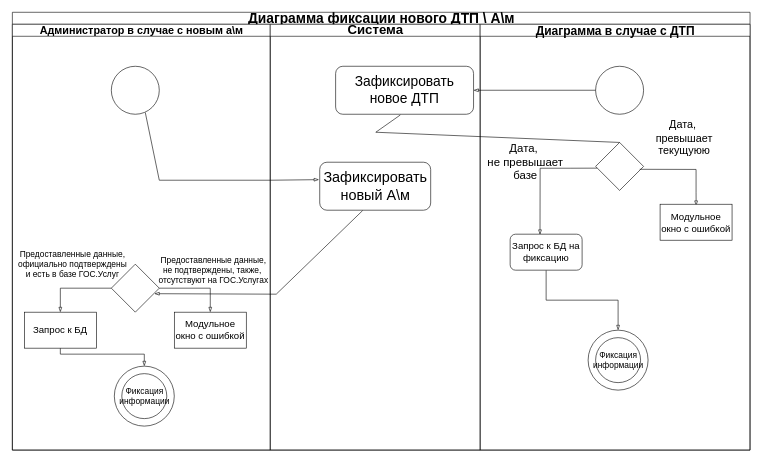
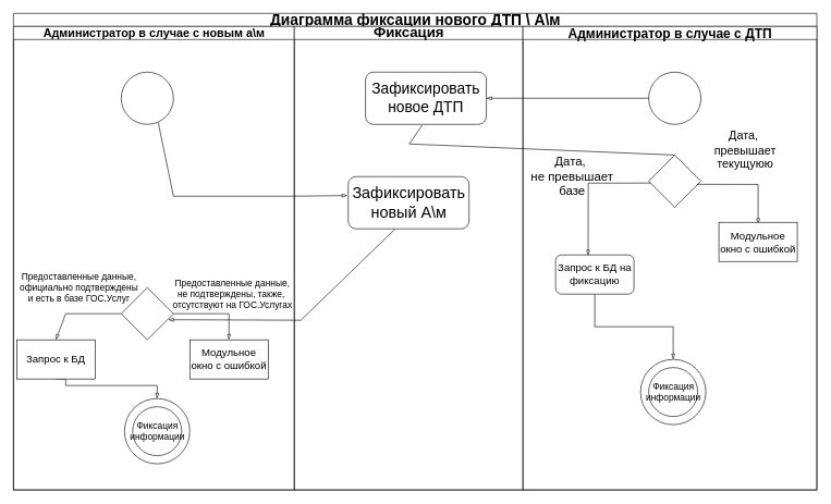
  <mxCell id="0" />
  <mxCell id="1" parent="0" />
  <mxCell id="2" value="&lt;font style=&quot;font-size: 23px;&quot;&gt;Диаграмма фиксации нового ДТП \ А\м&lt;/font&gt;" style="swimlane;childLayout=stackLayout;resizeParent=1;resizeParentMax=0;startSize=20;html=1;" vertex="1" parent="1"><mxGeometry x="20" y="20" width="1230" height="730" as="geometry" /></mxCell>
  <mxCell id="3" value="&lt;font style=&quot;font-size: 18px;&quot;&gt;Администратор в случае с новым а\м&lt;/font&gt;" style="swimlane;startSize=20;html=1;" vertex="1" parent="2"><mxGeometry y="20" width="430" height="710" as="geometry" /></mxCell>
  <mxCell id="4" value="" style="ellipse;whiteSpace=wrap;html=1;aspect=fixed;" vertex="1" parent="3"><mxGeometry x="165" y="70" width="80" height="80" as="geometry" /></mxCell>
  <mxCell id="5" value="" style="rhombus;whiteSpace=wrap;html=1;" vertex="1" parent="3"><mxGeometry x="165" y="400" width="80" height="80" as="geometry" /></mxCell>
  <mxCell id="6" value="" style="endArrow=none;html=1;rounded=0;entryX=0;entryY=0.5;entryDx=0;entryDy=0;startArrow=blockThin;startFill=0;exitX=0.5;exitY=0;exitDx=0;exitDy=0;" edge="1" parent="3" source="12" target="5"><mxGeometry width="50" height="50" relative="1" as="geometry"><mxPoint x="70" y="490" as="sourcePoint" /><mxPoint x="120" y="460" as="targetPoint" /><Array as="points"><mxPoint x="80" y="440" /></Array></mxGeometry></mxCell>
  <mxCell id="7" value="&lt;font style=&quot;font-size: 14px;&quot;&gt;Предоставленные данные,&lt;/font&gt;&lt;div&gt;&lt;font style=&quot;font-size: 14px;&quot;&gt;официально подтверждены&lt;/font&gt;&lt;/div&gt;&lt;div&gt;&lt;font style=&quot;font-size: 14px;&quot;&gt;и есть в базе ГОС.Услуг&lt;/font&gt;&lt;/div&gt;" style="text;html=1;align=center;verticalAlign=middle;resizable=0;points=[];autosize=1;strokeColor=none;fillColor=none;" vertex="1" parent="3"><mxGeometry y="370" width="200" height="60" as="geometry" /></mxCell>
  <mxCell id="8" value="&lt;font style=&quot;font-size: 14px;&quot;&gt;Предоставленные данные,&lt;/font&gt;&lt;div&gt;&lt;span style=&quot;font-size: 14px;&quot;&gt;не подтверждены, также,&amp;nbsp;&lt;/span&gt;&lt;/div&gt;&lt;div&gt;&lt;span style=&quot;font-size: 14px;&quot;&gt;отсутствуют на ГОС.Услугах&lt;/span&gt;&lt;/div&gt;" style="text;html=1;align=center;verticalAlign=middle;resizable=0;points=[];autosize=1;strokeColor=none;fillColor=none;" vertex="1" parent="3"><mxGeometry x="230" y="380" width="210" height="60" as="geometry" /></mxCell>
  <mxCell id="9" value="" style="endArrow=none;html=1;rounded=0;entryX=1;entryY=0.5;entryDx=0;entryDy=0;startArrow=blockThin;startFill=0;exitX=0.5;exitY=0;exitDx=0;exitDy=0;" edge="1" parent="3" source="10" target="5"><mxGeometry width="50" height="50" relative="1" as="geometry"><mxPoint x="330" y="500" as="sourcePoint" /><mxPoint x="260" y="460" as="targetPoint" /><Array as="points"><mxPoint x="330" y="440" /></Array></mxGeometry></mxCell>
  <mxCell id="10" value="&lt;font style=&quot;font-size: 16px;&quot;&gt;Модульное окно с ошибкой&lt;/font&gt;" style="rounded=0;whiteSpace=wrap;html=1;" vertex="1" parent="3"><mxGeometry x="270" y="480" width="120" height="60" as="geometry" /></mxCell>
  <mxCell id="11" style="edgeStyle=orthogonalEdgeStyle;rounded=0;orthogonalLoop=1;jettySize=auto;html=1;exitX=0.5;exitY=1;exitDx=0;exitDy=0;entryX=0.5;entryY=0;entryDx=0;entryDy=0;endArrow=blockThin;endFill=0;" edge="1" parent="3" source="12" target="14"><mxGeometry relative="1" as="geometry"><Array as="points"><mxPoint x="80" y="550" /><mxPoint x="220" y="550" /></Array></mxGeometry></mxCell>
- <mxCell id="12" value="&lt;span style=&quot;font-size: 16px;&quot;&gt;Запрос к БД&lt;/span&gt;" style="rounded=0;whiteSpace=wrap;html=1;" vertex="1" parent="3"><mxGeometry x="20" y="480" width="120" height="60" as="geometry" /></mxCell>
+ <mxCell id="12" value="&lt;span style=&quot;font-size: 16px;&quot;&gt;Запрос к БД&lt;/span&gt;" style="rounded=0;whiteSpace=wrap;html=1;" vertex="1" parent="3"><mxGeometry x="5" y="480" width="120" height="60" as="geometry" /></mxCell>
  <mxCell id="13" value="" style="group" vertex="1" connectable="0" parent="3"><mxGeometry x="170" y="570" width="100" height="100" as="geometry" /></mxCell>
  <mxCell id="14" value="" style="ellipse;whiteSpace=wrap;html=1;aspect=fixed;" vertex="1" parent="13"><mxGeometry width="100" height="100" as="geometry" /></mxCell>
  <mxCell id="15" value="&lt;font style=&quot;font-size: 14px;&quot;&gt;Фиксация информации&lt;/font&gt;" style="ellipse;whiteSpace=wrap;html=1;aspect=fixed;" vertex="1" parent="13"><mxGeometry x="12.5" y="12.5" width="75" height="75" as="geometry" /></mxCell>
- <mxCell id="16" value="&lt;font style=&quot;font-size: 22px;&quot;&gt;Система&lt;/font&gt;" style="swimlane;startSize=20;html=1;" vertex="1" parent="2"><mxGeometry x="430" y="20" width="350" height="710" as="geometry" /></mxCell>
- <mxCell id="17" value="&lt;font style=&quot;font-size: 23px;&quot;&gt;Зафиксировать новое ДТП&lt;/font&gt;" style="rounded=1;whiteSpace=wrap;html=1;" vertex="1" parent="16"><mxGeometry x="109" y="70" width="230" height="80" as="geometry" /></mxCell>
+ <mxCell id="16" value="&lt;font style=&quot;font-size: 22px;&quot;&gt;Фиксация&lt;/font&gt;" style="swimlane;startSize=20;html=1;" vertex="1" parent="2"><mxGeometry x="430" y="20" width="350" height="710" as="geometry" /></mxCell>
+ <mxCell id="17" value="&lt;font style=&quot;font-size: 23px;&quot;&gt;Зафиксировать новое ДТП&lt;/font&gt;" style="rounded=1;whiteSpace=wrap;html=1;" vertex="1" parent="16"><mxGeometry x="109" y="70" width="185" height="80" as="geometry" /></mxCell>
  <mxCell id="18" value="&lt;font style=&quot;font-size: 24px;&quot;&gt;Зафиксировать новый А\м&lt;/font&gt;" style="rounded=1;whiteSpace=wrap;html=1;" vertex="1" parent="16"><mxGeometry x="82.5" y="230" width="185" height="80" as="geometry" /></mxCell>
- <mxCell id="19" value="&lt;font style=&quot;font-size: 20px;&quot;&gt;Диаграмма в случае с ДТП&lt;/font&gt;" style="swimlane;startSize=20;html=1;" vertex="1" parent="2"><mxGeometry x="780" y="20" width="450" height="710" as="geometry" /></mxCell>
+ <mxCell id="19" value="&lt;font style=&quot;font-size: 20px;&quot;&gt;Администратор в случае с ДТП&lt;/font&gt;" style="swimlane;startSize=20;html=1;" vertex="1" parent="2"><mxGeometry x="780" y="20" width="450" height="710" as="geometry" /></mxCell>
  <mxCell id="20" value="" style="ellipse;whiteSpace=wrap;html=1;aspect=fixed;" vertex="1" parent="19"><mxGeometry x="192.5" y="70" width="80" height="80" as="geometry" /></mxCell>
  <mxCell id="21" value="" style="rhombus;whiteSpace=wrap;html=1;" vertex="1" parent="19"><mxGeometry x="192.5" y="197" width="80" height="80" as="geometry" /></mxCell>
  <mxCell id="22" value="&lt;font style=&quot;font-size: 18px;&quot;&gt;Дата,&amp;nbsp;&lt;/font&gt;&lt;div&gt;&lt;font style=&quot;font-size: 18px;&quot;&gt;превышает&lt;/font&gt;&lt;/div&gt;&lt;div&gt;&lt;font style=&quot;font-size: 18px;&quot;&gt;текущуюю&lt;/font&gt;&lt;/div&gt;" style="text;html=1;align=center;verticalAlign=middle;resizable=0;points=[];autosize=1;strokeColor=none;fillColor=none;" vertex="1" parent="19"><mxGeometry x="280" y="150" width="120" height="80" as="geometry" /></mxCell>
  <mxCell id="23" value="&lt;font style=&quot;font-size: 19px;&quot;&gt;Дата,&amp;nbsp;&lt;/font&gt;&lt;div&gt;&lt;font style=&quot;font-size: 19px;&quot;&gt;не превышает&lt;/font&gt;&lt;/div&gt;&lt;div&gt;&lt;font style=&quot;font-size: 19px;&quot;&gt;базе&lt;/font&gt;&lt;/div&gt;" style="text;html=1;align=center;verticalAlign=middle;resizable=0;points=[];autosize=1;strokeColor=none;fillColor=none;" vertex="1" parent="19"><mxGeometry y="190" width="150" height="80" as="geometry" /></mxCell>
  <mxCell id="24" value="" style="endArrow=none;html=1;rounded=0;entryX=0.032;entryY=0.536;entryDx=0;entryDy=0;startArrow=blockThin;startFill=0;entryPerimeter=0;exitX=0.415;exitY=0.014;exitDx=0;exitDy=0;exitPerimeter=0;" edge="1" parent="19" source="28" target="21"><mxGeometry width="50" height="50" relative="1" as="geometry"><mxPoint x="100" y="290" as="sourcePoint" /><mxPoint x="150" y="260" as="targetPoint" /><Array as="points"><mxPoint x="100" y="240" /><mxPoint x="150" y="240" /></Array></mxGeometry></mxCell>
  <mxCell id="25" value="" style="endArrow=none;html=1;rounded=0;entryX=0.919;entryY=0.56;entryDx=0;entryDy=0;startArrow=blockThin;startFill=0;exitX=0.501;exitY=0.042;exitDx=0;exitDy=0;exitPerimeter=0;entryPerimeter=0;" edge="1" parent="19" source="26" target="21"><mxGeometry width="50" height="50" relative="1" as="geometry"><mxPoint x="363.16" y="302.22" as="sourcePoint" /><mxPoint x="270.38" y="241.56" as="targetPoint" /><Array as="points"><mxPoint x="360" y="280" /><mxPoint x="360" y="242" /></Array></mxGeometry></mxCell>
  <mxCell id="26" value="&lt;font style=&quot;font-size: 16px;&quot;&gt;Модульное окно с ошибкой&lt;/font&gt;" style="rounded=0;whiteSpace=wrap;html=1;" vertex="1" parent="19"><mxGeometry x="300" y="300" width="120" height="60" as="geometry" /></mxCell>
  <mxCell id="27" style="edgeStyle=orthogonalEdgeStyle;rounded=0;orthogonalLoop=1;jettySize=auto;html=1;exitX=0.5;exitY=1;exitDx=0;exitDy=0;startArrow=none;startFill=0;endArrow=blockThin;endFill=0;entryX=0.5;entryY=0;entryDx=0;entryDy=0;" edge="1" parent="19" source="28" target="30"><mxGeometry relative="1" as="geometry"><mxPoint x="230.0" y="480" as="targetPoint" /></mxGeometry></mxCell>
  <mxCell id="28" value="&lt;font style=&quot;font-size: 16px;&quot;&gt;Запрос к БД на фиксацию&lt;/font&gt;" style="whiteSpace=wrap;html=1;rounded=1;" vertex="1" parent="19"><mxGeometry x="50" y="350" width="120" height="60" as="geometry" /></mxCell>
  <mxCell id="29" value="" style="group" vertex="1" connectable="0" parent="19"><mxGeometry x="180" y="510" width="100" height="100" as="geometry" /></mxCell>
  <mxCell id="30" value="" style="ellipse;whiteSpace=wrap;html=1;aspect=fixed;" vertex="1" parent="29"><mxGeometry width="100" height="100" as="geometry" /></mxCell>
  <mxCell id="31" value="&lt;font style=&quot;font-size: 14px;&quot;&gt;Фиксация информации&lt;/font&gt;" style="ellipse;whiteSpace=wrap;html=1;aspect=fixed;" vertex="1" parent="29"><mxGeometry x="12.5" y="12.5" width="75" height="75" as="geometry" /></mxCell>
  <mxCell id="32" value="" style="endArrow=none;html=1;rounded=0;entryX=0;entryY=0.5;entryDx=0;entryDy=0;endFill=0;startArrow=blockThin;startFill=0;exitX=1;exitY=0.5;exitDx=0;exitDy=0;" edge="1" parent="2" source="17" target="20"><mxGeometry width="50" height="50" relative="1" as="geometry"><mxPoint x="720" y="120" as="sourcePoint" /><mxPoint x="500" y="130" as="targetPoint" /><Array as="points" /></mxGeometry></mxCell>
  <mxCell id="33" value="" style="endArrow=none;html=1;rounded=0;entryX=0.469;entryY=1.015;entryDx=0;entryDy=0;entryPerimeter=0;exitX=0.5;exitY=0;exitDx=0;exitDy=0;" edge="1" parent="2" source="21" target="17"><mxGeometry width="50" height="50" relative="1" as="geometry"><mxPoint x="196" y="310" as="sourcePoint" /><mxPoint x="230" y="300" as="targetPoint" /><Array as="points"><mxPoint x="606" y="200" /></Array></mxGeometry></mxCell>
  <mxCell id="34" value="" style="endArrow=blockThin;html=1;rounded=0;entryX=-0.007;entryY=0.363;entryDx=0;entryDy=0;startArrow=none;startFill=0;endFill=0;entryPerimeter=0;exitX=0.708;exitY=0.964;exitDx=0;exitDy=0;exitPerimeter=0;" edge="1" parent="2" source="4" target="18"><mxGeometry width="50" height="50" relative="1" as="geometry"><mxPoint x="220" y="160" as="sourcePoint" /><mxPoint x="330" y="110" as="targetPoint" /><Array as="points"><mxPoint x="245" y="280" /><mxPoint x="430" y="280" /></Array></mxGeometry></mxCell>
  <mxCell id="35" value="" style="endArrow=none;html=1;rounded=0;entryX=0.387;entryY=1.007;entryDx=0;entryDy=0;entryPerimeter=0;exitX=0.899;exitY=0.615;exitDx=0;exitDy=0;exitPerimeter=0;endFill=0;startArrow=blockThin;startFill=0;" edge="1" parent="2" source="5" target="18"><mxGeometry width="50" height="50" relative="1" as="geometry"><mxPoint x="310" y="470" as="sourcePoint" /><mxPoint x="560" y="470" as="targetPoint" /><Array as="points"><mxPoint x="440" y="470" /></Array></mxGeometry></mxCell>
